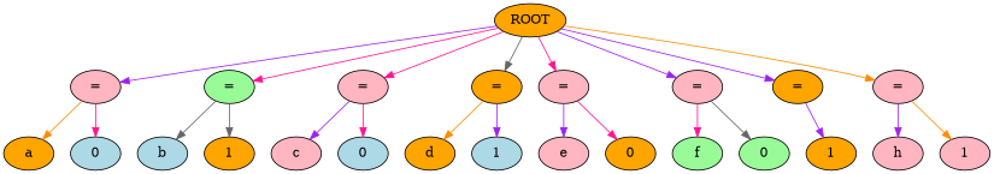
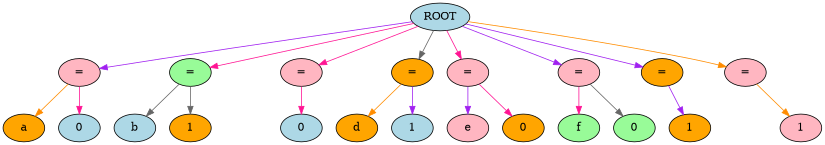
  strict digraph {
    node [fillcolor=lightpink style=filled]
    edge [color=purple]
    n1 [label="="]
    n2 [fillcolor=orange label=a]
    n3 [fillcolor=lightblue label=0]
    n4 [fillcolor=palegreen label="="]
    n5 [fillcolor=lightblue label=b]
    n6 [fillcolor=orange label=1]
    n7 [label="="]
-   n8 [label=c]
    n9 [fillcolor=lightblue label=0]
    n10 [fillcolor=orange label="="]
    n11 [fillcolor=orange label=d]
    n12 [fillcolor=lightblue label=1]
    n13 [label="="]
    n14 [label=e]
    n15 [fillcolor=orange label=0]
    n16 [label="="]
    n17 [fillcolor=palegreen label=f]
    n18 [fillcolor=palegreen label=0]
    n19 [fillcolor=orange label="="]
    n20 [fillcolor=orange label=1]
    n21 [label="="]
-   n22 [label=h]
    n23 [label=1]
-   ROOT [fillcolor=orange]
+   ROOT [fillcolor=lightblue]
    n1 -> n2 [color=darkorange]
    n1 -> n3 [color=deeppink]
    n4 -> n5 [color=gray40]
    n4 -> n6 [color=gray40]
-   n7 -> n8
    n7 -> n9 [color=deeppink]
    n10 -> n11 [color=darkorange]
    n10 -> n12
    n13 -> n14
    n13 -> n15 [color=deeppink]
    n16 -> n17 [color=deeppink]
    n16 -> n18 [color=gray40]
    n19 -> n20
-   n21 -> n22
    n21 -> n23 [color=darkorange]
    ROOT -> n1
    ROOT -> n4 [color=deeppink]
    ROOT -> n7 [color=deeppink]
    ROOT -> n10 [color=gray40]
    ROOT -> n13 [color=deeppink]
    ROOT -> n16
    ROOT -> n19
    ROOT -> n21 [color=darkorange]
  }
